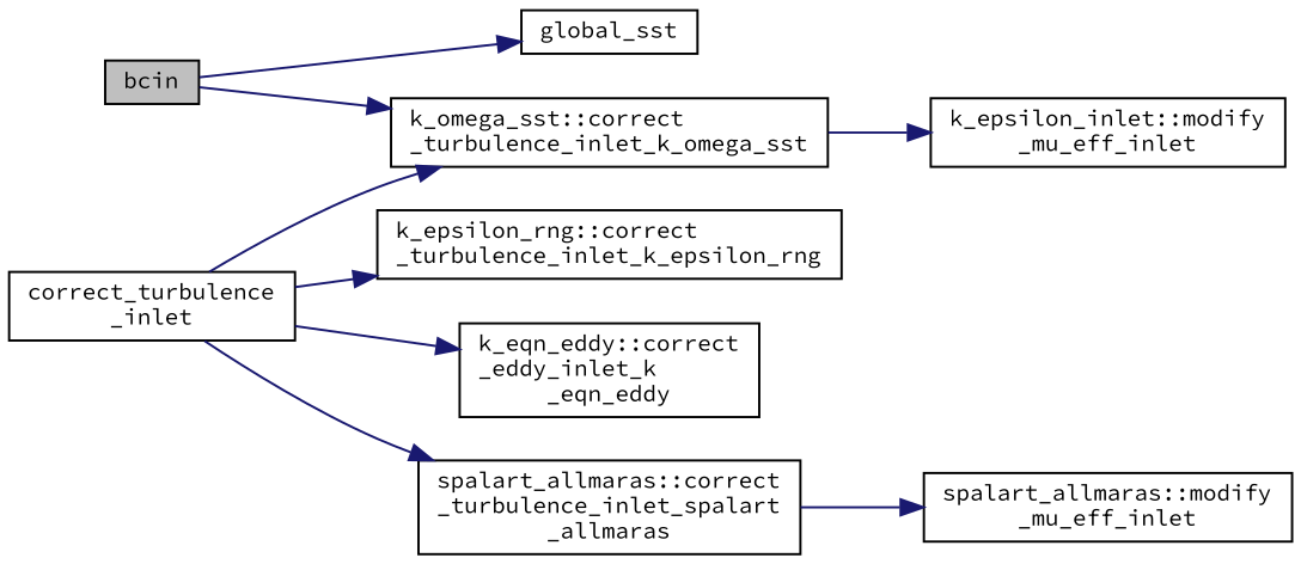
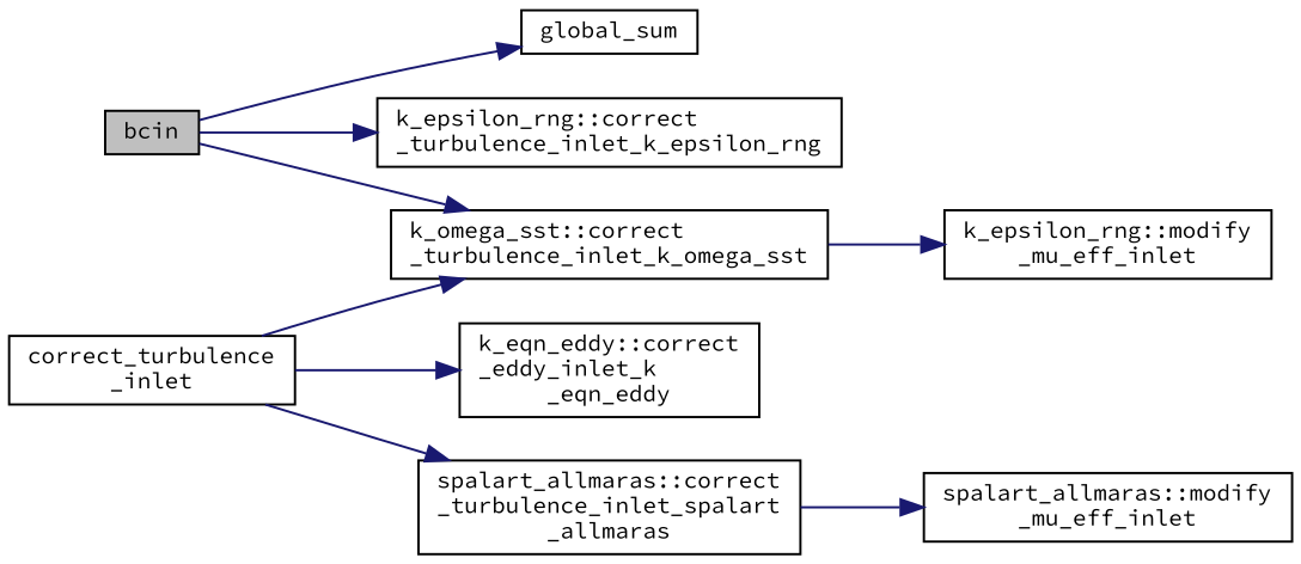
  digraph {
    fontname="Source Code Pro"
    rankdir=LR
    node [color=black fillcolor=white fontname="Source Code Pro" fontsize=10 shape=record style=filled]
    edge [color=midnightblue fontname="Source Code Pro" fontsize=10 labelfontname=Helvetica labelfontsize=10 style=solid]
    n1 [fillcolor=grey75 fontcolor=black height=0.2 label=bcin width=0.4]
-   n2 [height=0.2 label=global_sst width=0.4]
+   n2 [height=0.2 label=global_sum width=0.4]
    n3 [height=0.2 label="k_omega_sst::correct\l_turbulence_inlet_k_omega_sst" width=0.4]
    n4 [height=0.2 label="correct_turbulence\l_inlet" width=0.4]
    n5 [height=0.2 label="k_epsilon_rng::correct\l_turbulence_inlet_k_epsilon_rng" width=0.4]
    n6 [height=0.2 label="k_eqn_eddy::correct\l_eddy_inlet_k\l_eqn_eddy" width=0.4]
    n7 [height=0.2 label="spalart_allmaras::correct\l_turbulence_inlet_spalart\l_allmaras" width=0.4]
-   n8 [height=0.2 label="k_epsilon_inlet::modify\l_mu_eff_inlet" width=0.4]
+   n8 [height=0.2 label="k_epsilon_rng::modify\l_mu_eff_inlet" width=0.4]
    n9 [height=0.2 label="spalart_allmaras::modify\l_mu_eff_inlet" width=0.4]
    n1 -> n2
    n1 -> n3
    n3 -> n8
    n4 -> n3
-   n4 -> n5
+   n1 -> n5
    n4 -> n6
    n4 -> n7
    n7 -> n9
  }
